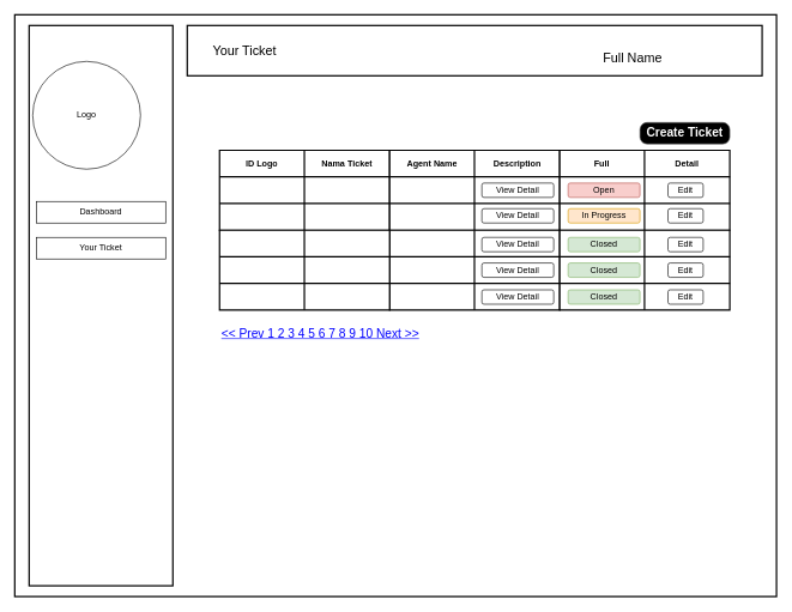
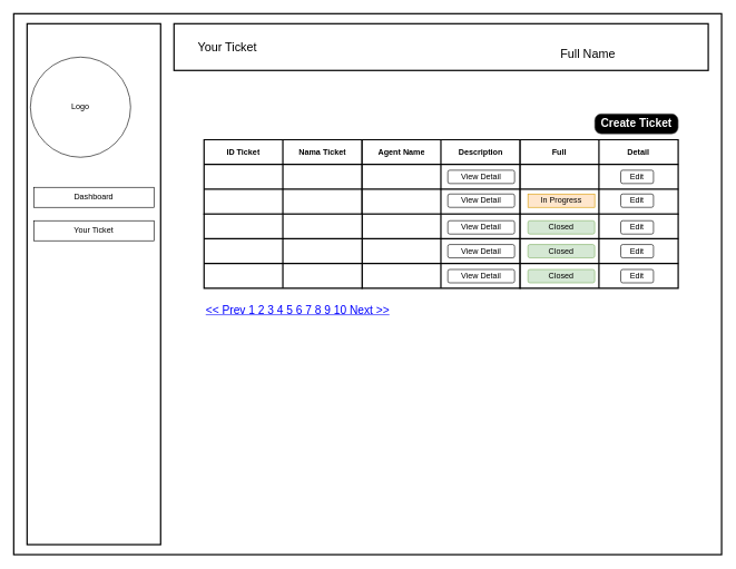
  <mxCell id="0" />
  <mxCell id="1" parent="0" />
  <mxCell id="2" value="" style="whiteSpace=wrap;html=1;fillColor=none;strokeWidth=2;" vertex="1" parent="1"><mxGeometry x="20" y="20" width="1060" height="810" as="geometry" /></mxCell>
  <mxCell id="3" value="Logo" style="ellipse;whiteSpace=wrap;html=1;aspect=fixed;" vertex="1" parent="1"><mxGeometry x="45" y="85" width="150" height="150" as="geometry" /></mxCell>
  <mxCell id="4" value="" style="rounded=0;whiteSpace=wrap;html=1;fillColor=none;strokeWidth=2;" vertex="1" parent="1"><mxGeometry x="260" y="35" width="800" height="70" as="geometry" /></mxCell>
  <mxCell id="5" value="" style="rounded=0;whiteSpace=wrap;html=1;fillColor=none;strokeWidth=2;" vertex="1" parent="1"><mxGeometry x="40" y="35" width="200" height="780" as="geometry" /></mxCell>
  <mxCell id="6" value="&lt;font style=&quot;font-size: 18px;&quot;&gt;Your Ticket&lt;/font&gt;" style="text;html=1;strokeColor=none;fillColor=none;align=center;verticalAlign=middle;whiteSpace=wrap;rounded=0;" vertex="1" parent="1"><mxGeometry x="270" y="55" width="140" height="30" as="geometry" /></mxCell>
  <mxCell id="7" value="&lt;font style=&quot;font-size: 18px;&quot;&gt;Full Name&lt;br&gt;&lt;/font&gt;" style="text;html=1;strokeColor=none;fillColor=none;align=center;verticalAlign=middle;whiteSpace=wrap;rounded=0;" vertex="1" parent="1"><mxGeometry x="810" y="65" width="140" height="30" as="geometry" /></mxCell>
  <mxCell id="8" value="Dashboard" style="rounded=0;whiteSpace=wrap;html=1;fillColor=none;" vertex="1" parent="1"><mxGeometry x="50" y="280" width="180" height="30" as="geometry" /></mxCell>
  <mxCell id="9" value="Your Ticket" style="rounded=0;whiteSpace=wrap;html=1;fillColor=none;" vertex="1" parent="1"><mxGeometry x="50" y="330" width="180" height="30" as="geometry" /></mxCell>
  <mxCell id="10" value="&lt;&lt; Prev 1 2 3 4 5 6 7 8 9 10 Next &gt;&gt;" style="strokeWidth=1;shadow=0;dashed=0;align=center;html=1;shape=mxgraph.mockup.navigation.pagination;linkText=;fontSize=17;fontColor=#0000ff;fontStyle=4;" vertex="1" parent="1"><mxGeometry x="270" y="450" width="350" height="30" as="geometry" /></mxCell>
  <mxCell id="11" value="" style="group" vertex="1" connectable="0" parent="1"><mxGeometry x="305" y="208.73" width="710" height="222.54" as="geometry" /></mxCell>
  <mxCell id="12" value="" style="shape=table;html=1;whiteSpace=wrap;startSize=0;container=1;collapsible=0;childLayout=tableLayout;strokeWidth=2;" vertex="1" parent="11"><mxGeometry width="236.667" height="111.27" as="geometry" /></mxCell>
  <mxCell id="13" value="" style="shape=tableRow;horizontal=0;startSize=0;swimlaneHead=0;swimlaneBody=0;top=0;left=0;bottom=0;right=0;collapsible=0;dropTarget=0;fillColor=none;points=[[0,0.5],[1,0.5]];portConstraint=eastwest;" vertex="1" parent="12"><mxGeometry width="236.667" height="37" as="geometry" /></mxCell>
- <mxCell id="14" value="ID Logo" style="shape=partialRectangle;html=1;whiteSpace=wrap;connectable=0;fillColor=none;top=0;left=0;bottom=0;right=0;overflow=hidden;fontStyle=1" vertex="1" parent="13"><mxGeometry width="118" height="37" as="geometry"><mxRectangle width="118" height="37" as="alternateBounds" /></mxGeometry></mxCell>
+ <mxCell id="14" value="ID Ticket" style="shape=partialRectangle;html=1;whiteSpace=wrap;connectable=0;fillColor=none;top=0;left=0;bottom=0;right=0;overflow=hidden;fontStyle=1" vertex="1" parent="13"><mxGeometry width="118" height="37" as="geometry"><mxRectangle width="118" height="37" as="alternateBounds" /></mxGeometry></mxCell>
  <mxCell id="15" value="Nama Ticket" style="shape=partialRectangle;html=1;whiteSpace=wrap;connectable=0;fillColor=none;top=0;left=0;bottom=0;right=0;overflow=hidden;fontStyle=1" vertex="1" parent="13"><mxGeometry x="118" width="119" height="37" as="geometry"><mxRectangle width="119" height="37" as="alternateBounds" /></mxGeometry></mxCell>
  <mxCell id="16" value="" style="shape=tableRow;horizontal=0;startSize=0;swimlaneHead=0;swimlaneBody=0;top=0;left=0;bottom=0;right=0;collapsible=0;dropTarget=0;fillColor=none;points=[[0,0.5],[1,0.5]];portConstraint=eastwest;" vertex="1" parent="12"><mxGeometry y="37" width="236.667" height="37" as="geometry" /></mxCell>
  <mxCell id="17" value="" style="shape=partialRectangle;html=1;whiteSpace=wrap;connectable=0;fillColor=none;top=0;left=0;bottom=0;right=0;overflow=hidden;" vertex="1" parent="16"><mxGeometry width="118" height="37" as="geometry"><mxRectangle width="118" height="37" as="alternateBounds" /></mxGeometry></mxCell>
  <mxCell id="18" value="" style="shape=partialRectangle;html=1;whiteSpace=wrap;connectable=0;fillColor=none;top=0;left=0;bottom=0;right=0;overflow=hidden;" vertex="1" parent="16"><mxGeometry x="118" width="119" height="37" as="geometry"><mxRectangle width="119" height="37" as="alternateBounds" /></mxGeometry></mxCell>
  <mxCell id="19" value="" style="shape=tableRow;horizontal=0;startSize=0;swimlaneHead=0;swimlaneBody=0;top=0;left=0;bottom=0;right=0;collapsible=0;dropTarget=0;fillColor=none;points=[[0,0.5],[1,0.5]];portConstraint=eastwest;" vertex="1" parent="12"><mxGeometry y="74" width="236.667" height="37" as="geometry" /></mxCell>
  <mxCell id="20" value="" style="shape=partialRectangle;html=1;whiteSpace=wrap;connectable=0;fillColor=none;top=0;left=0;bottom=0;right=0;overflow=hidden;" vertex="1" parent="19"><mxGeometry width="118" height="37" as="geometry"><mxRectangle width="118" height="37" as="alternateBounds" /></mxGeometry></mxCell>
  <mxCell id="21" value="" style="shape=partialRectangle;html=1;whiteSpace=wrap;connectable=0;fillColor=none;top=0;left=0;bottom=0;right=0;overflow=hidden;" vertex="1" parent="19"><mxGeometry x="118" width="119" height="37" as="geometry"><mxRectangle width="119" height="37" as="alternateBounds" /></mxGeometry></mxCell>
  <mxCell id="22" value="" style="shape=table;html=1;whiteSpace=wrap;startSize=0;container=1;collapsible=0;childLayout=tableLayout;strokeWidth=2;" vertex="1" parent="11"><mxGeometry x="236.667" width="236.667" height="111.27" as="geometry" /></mxCell>
  <mxCell id="23" value="" style="shape=tableRow;horizontal=0;startSize=0;swimlaneHead=0;swimlaneBody=0;top=0;left=0;bottom=0;right=0;collapsible=0;dropTarget=0;fillColor=none;points=[[0,0.5],[1,0.5]];portConstraint=eastwest;" vertex="1" parent="22"><mxGeometry width="236.667" height="37" as="geometry" /></mxCell>
  <mxCell id="24" value="Agent Name" style="shape=partialRectangle;html=1;whiteSpace=wrap;connectable=0;fillColor=none;top=0;left=0;bottom=0;right=0;overflow=hidden;fontStyle=1" vertex="1" parent="23"><mxGeometry width="118" height="37" as="geometry"><mxRectangle width="118" height="37" as="alternateBounds" /></mxGeometry></mxCell>
  <mxCell id="25" value="Description" style="shape=partialRectangle;html=1;whiteSpace=wrap;connectable=0;fillColor=none;top=0;left=0;bottom=0;right=0;overflow=hidden;fontStyle=1" vertex="1" parent="23"><mxGeometry x="118" width="119" height="37" as="geometry"><mxRectangle width="119" height="37" as="alternateBounds" /></mxGeometry></mxCell>
  <mxCell id="26" value="" style="shape=tableRow;horizontal=0;startSize=0;swimlaneHead=0;swimlaneBody=0;top=0;left=0;bottom=0;right=0;collapsible=0;dropTarget=0;fillColor=none;points=[[0,0.5],[1,0.5]];portConstraint=eastwest;" vertex="1" parent="22"><mxGeometry y="37" width="236.667" height="37" as="geometry" /></mxCell>
  <mxCell id="27" value="" style="shape=partialRectangle;html=1;whiteSpace=wrap;connectable=0;fillColor=none;top=0;left=0;bottom=0;right=0;overflow=hidden;" vertex="1" parent="26"><mxGeometry width="118" height="37" as="geometry"><mxRectangle width="118" height="37" as="alternateBounds" /></mxGeometry></mxCell>
  <mxCell id="28" value="" style="shape=partialRectangle;html=1;whiteSpace=wrap;connectable=0;fillColor=none;top=0;left=0;bottom=0;right=0;overflow=hidden;" vertex="1" parent="26"><mxGeometry x="118" width="119" height="37" as="geometry"><mxRectangle width="119" height="37" as="alternateBounds" /></mxGeometry></mxCell>
  <mxCell id="29" value="" style="shape=tableRow;horizontal=0;startSize=0;swimlaneHead=0;swimlaneBody=0;top=0;left=0;bottom=0;right=0;collapsible=0;dropTarget=0;fillColor=none;points=[[0,0.5],[1,0.5]];portConstraint=eastwest;" vertex="1" parent="22"><mxGeometry y="74" width="236.667" height="37" as="geometry" /></mxCell>
  <mxCell id="30" value="" style="shape=partialRectangle;html=1;whiteSpace=wrap;connectable=0;fillColor=none;top=0;left=0;bottom=0;right=0;overflow=hidden;" vertex="1" parent="29"><mxGeometry width="118" height="37" as="geometry"><mxRectangle width="118" height="37" as="alternateBounds" /></mxGeometry></mxCell>
  <mxCell id="31" value="" style="shape=partialRectangle;html=1;whiteSpace=wrap;connectable=0;fillColor=none;top=0;left=0;bottom=0;right=0;overflow=hidden;" vertex="1" parent="29"><mxGeometry x="118" width="119" height="37" as="geometry"><mxRectangle width="119" height="37" as="alternateBounds" /></mxGeometry></mxCell>
  <mxCell id="32" value="" style="shape=table;html=1;whiteSpace=wrap;startSize=0;container=1;collapsible=0;childLayout=tableLayout;strokeWidth=2;" vertex="1" parent="11"><mxGeometry x="473.333" width="236.667" height="111.27" as="geometry" /></mxCell>
  <mxCell id="33" value="" style="shape=tableRow;horizontal=0;startSize=0;swimlaneHead=0;swimlaneBody=0;top=0;left=0;bottom=0;right=0;collapsible=0;dropTarget=0;fillColor=none;points=[[0,0.5],[1,0.5]];portConstraint=eastwest;" vertex="1" parent="32"><mxGeometry width="236.667" height="37" as="geometry" /></mxCell>
  <mxCell id="34" value="Full" style="shape=partialRectangle;html=1;whiteSpace=wrap;connectable=0;fillColor=none;top=0;left=0;bottom=0;right=0;overflow=hidden;fontStyle=1" vertex="1" parent="33"><mxGeometry width="118" height="37" as="geometry"><mxRectangle width="118" height="37" as="alternateBounds" /></mxGeometry></mxCell>
  <mxCell id="35" value="Detail" style="shape=partialRectangle;html=1;whiteSpace=wrap;connectable=0;fillColor=none;top=0;left=0;bottom=0;right=0;overflow=hidden;fontStyle=1" vertex="1" parent="33"><mxGeometry x="118" width="119" height="37" as="geometry"><mxRectangle width="119" height="37" as="alternateBounds" /></mxGeometry></mxCell>
  <mxCell id="36" value="" style="shape=tableRow;horizontal=0;startSize=0;swimlaneHead=0;swimlaneBody=0;top=0;left=0;bottom=0;right=0;collapsible=0;dropTarget=0;fillColor=none;points=[[0,0.5],[1,0.5]];portConstraint=eastwest;" vertex="1" parent="32"><mxGeometry y="37" width="236.667" height="37" as="geometry" /></mxCell>
  <mxCell id="37" value="" style="shape=partialRectangle;html=1;whiteSpace=wrap;connectable=0;fillColor=none;top=0;left=0;bottom=0;right=0;overflow=hidden;" vertex="1" parent="36"><mxGeometry width="118" height="37" as="geometry"><mxRectangle width="118" height="37" as="alternateBounds" /></mxGeometry></mxCell>
  <mxCell id="38" value="" style="shape=partialRectangle;html=1;whiteSpace=wrap;connectable=0;fillColor=none;top=0;left=0;bottom=0;right=0;overflow=hidden;" vertex="1" parent="36"><mxGeometry x="118" width="119" height="37" as="geometry"><mxRectangle width="119" height="37" as="alternateBounds" /></mxGeometry></mxCell>
  <mxCell id="39" value="" style="shape=tableRow;horizontal=0;startSize=0;swimlaneHead=0;swimlaneBody=0;top=0;left=0;bottom=0;right=0;collapsible=0;dropTarget=0;fillColor=none;points=[[0,0.5],[1,0.5]];portConstraint=eastwest;" vertex="1" parent="32"><mxGeometry y="74" width="236.667" height="37" as="geometry" /></mxCell>
  <mxCell id="40" value="" style="shape=partialRectangle;html=1;whiteSpace=wrap;connectable=0;fillColor=none;top=0;left=0;bottom=0;right=0;overflow=hidden;" vertex="1" parent="39"><mxGeometry width="118" height="37" as="geometry"><mxRectangle width="118" height="37" as="alternateBounds" /></mxGeometry></mxCell>
  <mxCell id="41" value="" style="shape=partialRectangle;html=1;whiteSpace=wrap;connectable=0;fillColor=none;top=0;left=0;bottom=0;right=0;overflow=hidden;" vertex="1" parent="39"><mxGeometry x="118" width="119" height="37" as="geometry"><mxRectangle width="119" height="37" as="alternateBounds" /></mxGeometry></mxCell>
  <mxCell id="42" value="" style="shape=table;html=1;whiteSpace=wrap;startSize=0;container=1;collapsible=0;childLayout=tableLayout;strokeWidth=2;" vertex="1" parent="11"><mxGeometry x="236.667" y="111.27" width="236.667" height="111.27" as="geometry" /></mxCell>
  <mxCell id="43" value="" style="shape=tableRow;horizontal=0;startSize=0;swimlaneHead=0;swimlaneBody=0;top=0;left=0;bottom=0;right=0;collapsible=0;dropTarget=0;fillColor=none;points=[[0,0.5],[1,0.5]];portConstraint=eastwest;" vertex="1" parent="42"><mxGeometry width="236.667" height="37" as="geometry" /></mxCell>
  <mxCell id="44" value="" style="shape=partialRectangle;html=1;whiteSpace=wrap;connectable=0;fillColor=none;top=0;left=0;bottom=0;right=0;overflow=hidden;fontStyle=1" vertex="1" parent="43"><mxGeometry width="118" height="37" as="geometry"><mxRectangle width="118" height="37" as="alternateBounds" /></mxGeometry></mxCell>
  <mxCell id="45" value="" style="shape=partialRectangle;html=1;whiteSpace=wrap;connectable=0;fillColor=none;top=0;left=0;bottom=0;right=0;overflow=hidden;fontStyle=1" vertex="1" parent="43"><mxGeometry x="118" width="119" height="37" as="geometry"><mxRectangle width="119" height="37" as="alternateBounds" /></mxGeometry></mxCell>
  <mxCell id="46" value="" style="shape=tableRow;horizontal=0;startSize=0;swimlaneHead=0;swimlaneBody=0;top=0;left=0;bottom=0;right=0;collapsible=0;dropTarget=0;fillColor=none;points=[[0,0.5],[1,0.5]];portConstraint=eastwest;" vertex="1" parent="42"><mxGeometry y="37" width="236.667" height="37" as="geometry" /></mxCell>
  <mxCell id="47" value="" style="shape=partialRectangle;html=1;whiteSpace=wrap;connectable=0;fillColor=none;top=0;left=0;bottom=0;right=0;overflow=hidden;" vertex="1" parent="46"><mxGeometry width="118" height="37" as="geometry"><mxRectangle width="118" height="37" as="alternateBounds" /></mxGeometry></mxCell>
  <mxCell id="48" value="" style="shape=partialRectangle;html=1;whiteSpace=wrap;connectable=0;fillColor=none;top=0;left=0;bottom=0;right=0;overflow=hidden;" vertex="1" parent="46"><mxGeometry x="118" width="119" height="37" as="geometry"><mxRectangle width="119" height="37" as="alternateBounds" /></mxGeometry></mxCell>
  <mxCell id="49" value="" style="shape=tableRow;horizontal=0;startSize=0;swimlaneHead=0;swimlaneBody=0;top=0;left=0;bottom=0;right=0;collapsible=0;dropTarget=0;fillColor=none;points=[[0,0.5],[1,0.5]];portConstraint=eastwest;" vertex="1" parent="42"><mxGeometry y="74" width="236.667" height="37" as="geometry" /></mxCell>
  <mxCell id="50" value="" style="shape=partialRectangle;html=1;whiteSpace=wrap;connectable=0;fillColor=none;top=0;left=0;bottom=0;right=0;overflow=hidden;" vertex="1" parent="49"><mxGeometry width="118" height="37" as="geometry"><mxRectangle width="118" height="37" as="alternateBounds" /></mxGeometry></mxCell>
  <mxCell id="51" value="" style="shape=partialRectangle;html=1;whiteSpace=wrap;connectable=0;fillColor=none;top=0;left=0;bottom=0;right=0;overflow=hidden;" vertex="1" parent="49"><mxGeometry x="118" width="119" height="37" as="geometry"><mxRectangle width="119" height="37" as="alternateBounds" /></mxGeometry></mxCell>
  <mxCell id="52" value="" style="shape=table;html=1;whiteSpace=wrap;startSize=0;container=1;collapsible=0;childLayout=tableLayout;strokeWidth=2;" vertex="1" parent="11"><mxGeometry y="111.27" width="236.667" height="111.27" as="geometry" /></mxCell>
  <mxCell id="53" value="" style="shape=tableRow;horizontal=0;startSize=0;swimlaneHead=0;swimlaneBody=0;top=0;left=0;bottom=0;right=0;collapsible=0;dropTarget=0;fillColor=none;points=[[0,0.5],[1,0.5]];portConstraint=eastwest;" vertex="1" parent="52"><mxGeometry width="236.667" height="37" as="geometry" /></mxCell>
  <mxCell id="54" value="" style="shape=partialRectangle;html=1;whiteSpace=wrap;connectable=0;fillColor=none;top=0;left=0;bottom=0;right=0;overflow=hidden;fontStyle=1" vertex="1" parent="53"><mxGeometry width="118" height="37" as="geometry"><mxRectangle width="118" height="37" as="alternateBounds" /></mxGeometry></mxCell>
  <mxCell id="55" value="" style="shape=partialRectangle;html=1;whiteSpace=wrap;connectable=0;fillColor=none;top=0;left=0;bottom=0;right=0;overflow=hidden;fontStyle=1" vertex="1" parent="53"><mxGeometry x="118" width="119" height="37" as="geometry"><mxRectangle width="119" height="37" as="alternateBounds" /></mxGeometry></mxCell>
  <mxCell id="56" value="" style="shape=tableRow;horizontal=0;startSize=0;swimlaneHead=0;swimlaneBody=0;top=0;left=0;bottom=0;right=0;collapsible=0;dropTarget=0;fillColor=none;points=[[0,0.5],[1,0.5]];portConstraint=eastwest;" vertex="1" parent="52"><mxGeometry y="37" width="236.667" height="37" as="geometry" /></mxCell>
  <mxCell id="57" value="" style="shape=partialRectangle;html=1;whiteSpace=wrap;connectable=0;fillColor=none;top=0;left=0;bottom=0;right=0;overflow=hidden;" vertex="1" parent="56"><mxGeometry width="118" height="37" as="geometry"><mxRectangle width="118" height="37" as="alternateBounds" /></mxGeometry></mxCell>
  <mxCell id="58" value="" style="shape=partialRectangle;html=1;whiteSpace=wrap;connectable=0;fillColor=none;top=0;left=0;bottom=0;right=0;overflow=hidden;" vertex="1" parent="56"><mxGeometry x="118" width="119" height="37" as="geometry"><mxRectangle width="119" height="37" as="alternateBounds" /></mxGeometry></mxCell>
  <mxCell id="59" value="" style="shape=tableRow;horizontal=0;startSize=0;swimlaneHead=0;swimlaneBody=0;top=0;left=0;bottom=0;right=0;collapsible=0;dropTarget=0;fillColor=none;points=[[0,0.5],[1,0.5]];portConstraint=eastwest;" vertex="1" parent="52"><mxGeometry y="74" width="236.667" height="37" as="geometry" /></mxCell>
  <mxCell id="60" value="" style="shape=partialRectangle;html=1;whiteSpace=wrap;connectable=0;fillColor=none;top=0;left=0;bottom=0;right=0;overflow=hidden;" vertex="1" parent="59"><mxGeometry width="118" height="37" as="geometry"><mxRectangle width="118" height="37" as="alternateBounds" /></mxGeometry></mxCell>
  <mxCell id="61" value="" style="shape=partialRectangle;html=1;whiteSpace=wrap;connectable=0;fillColor=none;top=0;left=0;bottom=0;right=0;overflow=hidden;" vertex="1" parent="59"><mxGeometry x="118" width="119" height="37" as="geometry"><mxRectangle width="119" height="37" as="alternateBounds" /></mxGeometry></mxCell>
  <mxCell id="62" value="" style="shape=table;html=1;whiteSpace=wrap;startSize=0;container=1;collapsible=0;childLayout=tableLayout;strokeWidth=2;" vertex="1" parent="11"><mxGeometry x="473.333" y="111.27" width="236.667" height="111.27" as="geometry" /></mxCell>
  <mxCell id="63" value="" style="shape=tableRow;horizontal=0;startSize=0;swimlaneHead=0;swimlaneBody=0;top=0;left=0;bottom=0;right=0;collapsible=0;dropTarget=0;fillColor=none;points=[[0,0.5],[1,0.5]];portConstraint=eastwest;" vertex="1" parent="62"><mxGeometry width="236.667" height="37" as="geometry" /></mxCell>
  <mxCell id="64" value="" style="shape=partialRectangle;html=1;whiteSpace=wrap;connectable=0;fillColor=none;top=0;left=0;bottom=0;right=0;overflow=hidden;fontStyle=1" vertex="1" parent="63"><mxGeometry width="118" height="37" as="geometry"><mxRectangle width="118" height="37" as="alternateBounds" /></mxGeometry></mxCell>
  <mxCell id="65" value="" style="shape=partialRectangle;html=1;whiteSpace=wrap;connectable=0;fillColor=none;top=0;left=0;bottom=0;right=0;overflow=hidden;fontStyle=1" vertex="1" parent="63"><mxGeometry x="118" width="119" height="37" as="geometry"><mxRectangle width="119" height="37" as="alternateBounds" /></mxGeometry></mxCell>
  <mxCell id="66" value="" style="shape=tableRow;horizontal=0;startSize=0;swimlaneHead=0;swimlaneBody=0;top=0;left=0;bottom=0;right=0;collapsible=0;dropTarget=0;fillColor=none;points=[[0,0.5],[1,0.5]];portConstraint=eastwest;" vertex="1" parent="62"><mxGeometry y="37" width="236.667" height="37" as="geometry" /></mxCell>
  <mxCell id="67" value="" style="shape=partialRectangle;html=1;whiteSpace=wrap;connectable=0;fillColor=none;top=0;left=0;bottom=0;right=0;overflow=hidden;" vertex="1" parent="66"><mxGeometry width="118" height="37" as="geometry"><mxRectangle width="118" height="37" as="alternateBounds" /></mxGeometry></mxCell>
  <mxCell id="68" value="" style="shape=partialRectangle;html=1;whiteSpace=wrap;connectable=0;fillColor=none;top=0;left=0;bottom=0;right=0;overflow=hidden;" vertex="1" parent="66"><mxGeometry x="118" width="119" height="37" as="geometry"><mxRectangle width="119" height="37" as="alternateBounds" /></mxGeometry></mxCell>
  <mxCell id="69" value="" style="shape=tableRow;horizontal=0;startSize=0;swimlaneHead=0;swimlaneBody=0;top=0;left=0;bottom=0;right=0;collapsible=0;dropTarget=0;fillColor=none;points=[[0,0.5],[1,0.5]];portConstraint=eastwest;" vertex="1" parent="62"><mxGeometry y="74" width="236.667" height="37" as="geometry" /></mxCell>
  <mxCell id="70" value="" style="shape=partialRectangle;html=1;whiteSpace=wrap;connectable=0;fillColor=none;top=0;left=0;bottom=0;right=0;overflow=hidden;" vertex="1" parent="69"><mxGeometry width="118" height="37" as="geometry"><mxRectangle width="118" height="37" as="alternateBounds" /></mxGeometry></mxCell>
  <mxCell id="71" value="" style="shape=partialRectangle;html=1;whiteSpace=wrap;connectable=0;fillColor=none;top=0;left=0;bottom=0;right=0;overflow=hidden;" vertex="1" parent="69"><mxGeometry x="118" width="119" height="37" as="geometry"><mxRectangle width="119" height="37" as="alternateBounds" /></mxGeometry></mxCell>
  <mxCell id="72" value="View Detail" style="rounded=1;whiteSpace=wrap;html=1;" vertex="1" parent="11"><mxGeometry x="365" y="194.27" width="100" height="20" as="geometry" /></mxCell>
  <mxCell id="73" value="View Detail" style="rounded=1;whiteSpace=wrap;html=1;" vertex="1" parent="11"><mxGeometry x="365" y="156.9" width="100" height="20" as="geometry" /></mxCell>
  <mxCell id="74" value="View Detail" style="rounded=1;whiteSpace=wrap;html=1;" vertex="1" parent="11"><mxGeometry x="365" y="121.27" width="100" height="20" as="geometry" /></mxCell>
  <mxCell id="75" value="View Detail" style="rounded=1;whiteSpace=wrap;html=1;" vertex="1" parent="11"><mxGeometry x="365" y="81.27" width="100" height="20" as="geometry" /></mxCell>
  <mxCell id="76" value="View Detail" style="rounded=1;whiteSpace=wrap;html=1;" vertex="1" parent="11"><mxGeometry x="365" y="45.64" width="100" height="20" as="geometry" /></mxCell>
- <mxCell id="77" value="Open" style="rounded=1;whiteSpace=wrap;html=1;fillColor=#f8cecc;strokeColor=#b85450;" vertex="1" parent="11"><mxGeometry x="485" y="45.64" width="100" height="20" as="geometry" /></mxCell>
- <mxCell id="78" value="In Progress" style="rounded=1;whiteSpace=wrap;html=1;fillColor=#ffe6cc;strokeColor=#d79b00;" vertex="1" parent="11"><mxGeometry x="485" y="81.27" width="100" height="20" as="geometry" /></mxCell>
+ <mxCell id="78" value="In Progress" style="whiteSpace=wrap;html=1;fillColor=#ffe6cc;strokeColor=#d79b00;rounded=0;" vertex="1" parent="11"><mxGeometry x="485" y="81.27" width="100" height="20" as="geometry" /></mxCell>
  <mxCell id="79" value="Closed" style="rounded=1;whiteSpace=wrap;html=1;fillColor=#d5e8d4;strokeColor=#82b366;" vertex="1" parent="11"><mxGeometry x="485" y="121.27" width="100" height="20" as="geometry" /></mxCell>
  <mxCell id="80" value="Closed" style="rounded=1;whiteSpace=wrap;html=1;fillColor=#d5e8d4;strokeColor=#82b366;" vertex="1" parent="11"><mxGeometry x="485" y="156.9" width="100" height="20" as="geometry" /></mxCell>
  <mxCell id="81" value="Closed" style="rounded=1;whiteSpace=wrap;html=1;fillColor=#d5e8d4;strokeColor=#82b366;" vertex="1" parent="11"><mxGeometry x="485" y="194.27" width="100" height="20" as="geometry" /></mxCell>
  <mxCell id="82" value="Edit" style="rounded=1;whiteSpace=wrap;html=1;" vertex="1" parent="11"><mxGeometry x="624" y="45.64" width="49" height="20" as="geometry" /></mxCell>
  <mxCell id="83" value="Edit" style="rounded=1;whiteSpace=wrap;html=1;" vertex="1" parent="11"><mxGeometry x="624" y="81.27" width="49" height="20" as="geometry" /></mxCell>
  <mxCell id="84" value="Edit" style="rounded=1;whiteSpace=wrap;html=1;" vertex="1" parent="11"><mxGeometry x="624" y="121.27" width="49" height="20" as="geometry" /></mxCell>
  <mxCell id="85" value="Edit" style="rounded=1;whiteSpace=wrap;html=1;" vertex="1" parent="11"><mxGeometry x="624" y="156.9" width="49" height="20" as="geometry" /></mxCell>
  <mxCell id="86" value="Edit" style="rounded=1;whiteSpace=wrap;html=1;" vertex="1" parent="11"><mxGeometry x="624" y="194.27" width="49" height="20" as="geometry" /></mxCell>
  <mxCell id="87" value="Create Ticket" style="strokeWidth=1;shadow=0;dashed=0;align=center;html=1;shape=mxgraph.mockup.buttons.button;strokeColor=#666666;fontColor=#ffffff;mainText=;buttonStyle=round;fontSize=17;fontStyle=1;fillColor=#000000;whiteSpace=wrap;" vertex="1" parent="1"><mxGeometry x="890" y="170" width="125" height="30" as="geometry" /></mxCell>
